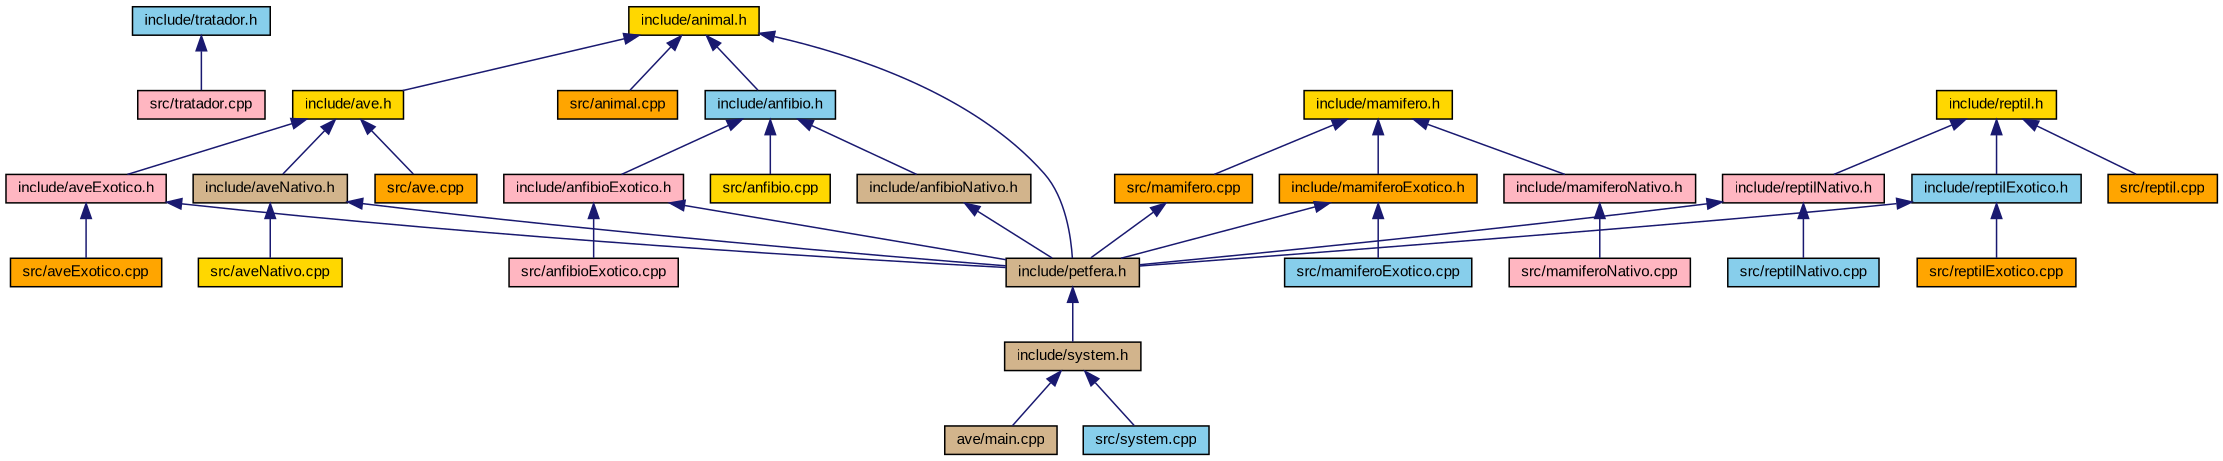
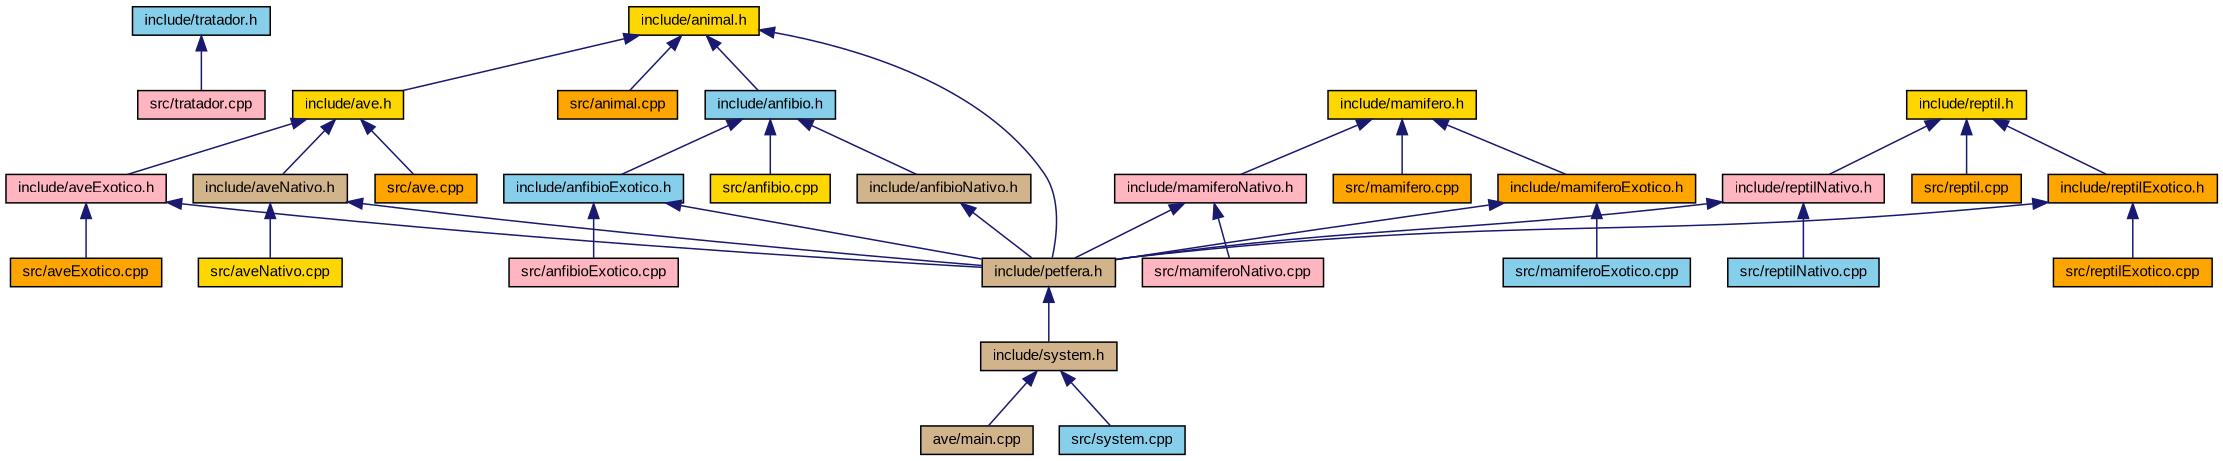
  digraph {
    fontname="Liberation Sans"
    node [color=black fillcolor=skyblue fontname="Liberation Sans" fontsize=10 shape=record style=filled]
    edge [color=midnightblue dir=back fontname="Liberation Sans" fontsize=10 labelfontname=Helvetica labelfontsize=10 style=solid]
    n1 [fontcolor=black height=0.2 label="include/tratador.h" width=0.4]
    n2 [fillcolor=lightpink height=0.2 label="src/tratador.cpp" width=0.4]
    n3 [fillcolor=gold height=0.2 label="include/animal.h" width=0.4]
    n4 [height=0.2 label="include/anfibio.h" width=0.4]
    n5 [fillcolor=tan height=0.2 label="include/petfera.h" width=0.4]
    n6 [fillcolor=gold height=0.2 label="include/ave.h" width=0.4]
    n7 [fillcolor=orange height=0.2 label="src/animal.cpp" width=0.4]
-   n8 [fillcolor=lightpink height=0.2 label="include/anfibioExotico.h" width=0.4]
+   n8 [height=0.2 label="include/anfibioExotico.h" width=0.4]
    n9 [fillcolor=tan height=0.2 label="include/anfibioNativo.h" width=0.4]
    n10 [fillcolor=gold height=0.2 label="src/anfibio.cpp" width=0.4]
    n11 [fillcolor=tan height=0.2 label="include/system.h" width=0.4]
    n12 [fillcolor=lightpink height=0.2 label="include/aveExotico.h" width=0.4]
    n13 [fillcolor=tan height=0.2 label="include/aveNativo.h" width=0.4]
    n14 [fillcolor=orange height=0.2 label="src/ave.cpp" width=0.4]
    n15 [fillcolor=gold height=0.2 label="include/mamifero.h" width=0.4]
    n16 [fillcolor=orange height=0.2 label="include/mamiferoExotico.h" width=0.4]
    n17 [fillcolor=lightpink height=0.2 label="include/mamiferoNativo.h" width=0.4]
    n18 [fillcolor=orange height=0.2 label="src/mamifero.cpp" width=0.4]
    n19 [fillcolor=gold height=0.2 label="include/reptil.h" width=0.4]
-   n20 [height=0.2 label="include/reptilExotico.h" width=0.4]
+   n20 [fillcolor=orange height=0.2 label="include/reptilExotico.h" width=0.4]
    n21 [fillcolor=lightpink height=0.2 label="include/reptilNativo.h" width=0.4]
    n22 [fillcolor=orange height=0.2 label="src/reptil.cpp" width=0.4]
    n23 [fillcolor=lightpink height=0.2 label="src/anfibioExotico.cpp" width=0.4]
    n24 [fillcolor=tan height=0.2 label="ave/main.cpp" width=0.4]
    n25 [height=0.2 label="src/system.cpp" width=0.4]
    n26 [fillcolor=orange height=0.2 label="src/aveExotico.cpp" width=0.4]
    n27 [fillcolor=gold height=0.2 label="src/aveNativo.cpp" width=0.4]
    n28 [height=0.2 label="src/mamiferoExotico.cpp" width=0.4]
    n29 [fillcolor=lightpink height=0.2 label="src/mamiferoNativo.cpp" width=0.4]
    n30 [fillcolor=orange height=0.2 label="src/reptilExotico.cpp" width=0.4]
    n31 [height=0.2 label="src/reptilNativo.cpp" width=0.4]
    n1 -> n2
    n3 -> n4
    n3 -> n5
    n3 -> n6
    n3 -> n7
    n4 -> n8
    n4 -> n9
    n4 -> n10
    n5 -> n11
    n6 -> n12
    n6 -> n13
    n6 -> n14
    n8 -> n5
    n8 -> n23
    n9 -> n5
    n11 -> n24
    n11 -> n25
    n12 -> n5
    n12 -> n26
    n13 -> n5
    n13 -> n27
    n15 -> n16
    n15 -> n17
    n15 -> n18
    n16 -> n5
    n16 -> n28
-   n18 -> n5
+   n17 -> n5
    n17 -> n29
    n19 -> n20
    n19 -> n21
    n19 -> n22
    n20 -> n5
    n20 -> n30
    n21 -> n5
    n21 -> n31
  }
